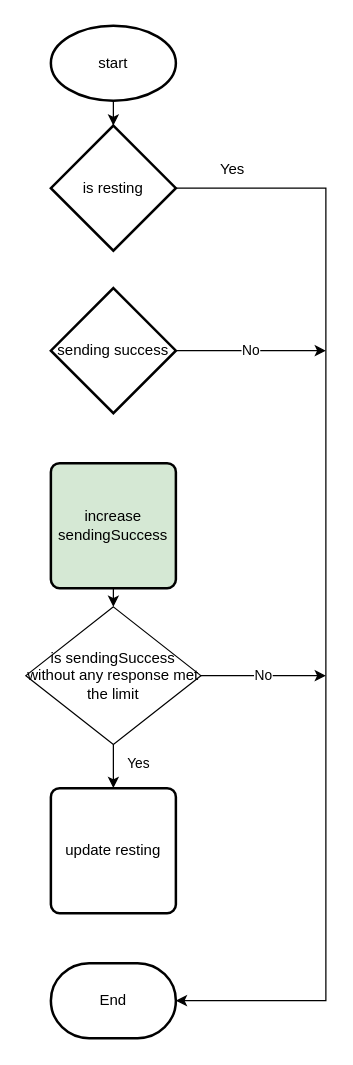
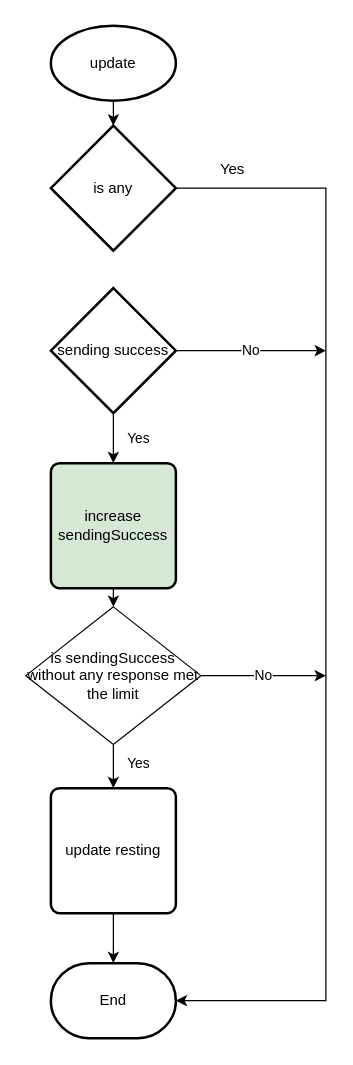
  <mxCell id="0" />
  <mxCell id="1" parent="0" />
  <mxCell id="2" value="No" style="edgeStyle=orthogonalEdgeStyle;rounded=0;orthogonalLoop=1;jettySize=auto;html=1;" edge="1" parent="1" source="4"><mxGeometry relative="1" as="geometry"><mxPoint x="260" y="280" as="targetPoint" /></mxGeometry></mxCell>
+ <mxCell id="3" value="Yes" style="edgeStyle=orthogonalEdgeStyle;rounded=0;orthogonalLoop=1;jettySize=auto;html=1;exitX=0.5;exitY=1;exitDx=0;exitDy=0;exitPerimeter=0;entryX=0.5;entryY=0;entryDx=0;entryDy=0;" edge="1" parent="1" source="4" target="6"><mxGeometry y="20" relative="1" as="geometry"><mxPoint as="offset" /></mxGeometry></mxCell>
  <mxCell id="4" value="sending success " style="strokeWidth=2;html=1;shape=mxgraph.flowchart.decision;whiteSpace=wrap;" vertex="1" parent="1"><mxGeometry x="40" y="230" width="100" height="100" as="geometry" /></mxCell>
  <mxCell id="5" style="edgeStyle=orthogonalEdgeStyle;rounded=0;orthogonalLoop=1;jettySize=auto;html=1;exitX=0.5;exitY=1;exitDx=0;exitDy=0;entryX=0.5;entryY=0;entryDx=0;entryDy=0;" edge="1" parent="1" source="6" target="9"><mxGeometry relative="1" as="geometry" /></mxCell>
  <mxCell id="6" value="increase sendingSuccess" style="rounded=1;whiteSpace=wrap;html=1;absoluteArcSize=1;arcSize=14;strokeWidth=2;fillColor=#d5e8d4;" vertex="1" parent="1"><mxGeometry x="40" y="370" width="100" height="100" as="geometry" /></mxCell>
  <mxCell id="7" value="No" style="edgeStyle=orthogonalEdgeStyle;rounded=0;orthogonalLoop=1;jettySize=auto;html=1;exitX=1;exitY=0.5;exitDx=0;exitDy=0;" edge="1" parent="1" source="9"><mxGeometry relative="1" as="geometry"><mxPoint x="260" y="540" as="targetPoint" /></mxGeometry></mxCell>
  <mxCell id="8" value="Yes" style="edgeStyle=orthogonalEdgeStyle;rounded=0;orthogonalLoop=1;jettySize=auto;html=1;exitX=0.5;exitY=1;exitDx=0;exitDy=0;entryX=0.5;entryY=0;entryDx=0;entryDy=0;" edge="1" parent="1" source="9" target="13"><mxGeometry x="-0.143" y="20" relative="1" as="geometry"><mxPoint as="offset" /></mxGeometry></mxCell>
  <mxCell id="9" value="is sendingSuccess without any response met the limit" style="rhombus;whiteSpace=wrap;html=1;" vertex="1" parent="1"><mxGeometry x="20" y="485" width="140" height="110" as="geometry" /></mxCell>
  <mxCell id="10" style="edgeStyle=orthogonalEdgeStyle;rounded=0;orthogonalLoop=1;jettySize=auto;html=1;entryX=1;entryY=0.5;entryDx=0;entryDy=0;entryPerimeter=0;" edge="1" parent="1" source="11" target="14"><mxGeometry relative="1" as="geometry"><Array as="points"><mxPoint x="260" y="150" /><mxPoint x="260" y="800" /></Array></mxGeometry></mxCell>
- <mxCell id="11" value="is resting" style="strokeWidth=2;html=1;shape=mxgraph.flowchart.decision;whiteSpace=wrap;" vertex="1" parent="1"><mxGeometry x="40" y="100" width="100" height="100" as="geometry" /></mxCell>
+ <mxCell id="11" value="is any" style="strokeWidth=2;html=1;shape=mxgraph.flowchart.decision;whiteSpace=wrap;" vertex="1" parent="1"><mxGeometry x="40" y="100" width="100" height="100" as="geometry" /></mxCell>
+ <mxCell id="12" style="edgeStyle=orthogonalEdgeStyle;rounded=0;orthogonalLoop=1;jettySize=auto;html=1;entryX=0.5;entryY=0;entryDx=0;entryDy=0;entryPerimeter=0;" edge="1" parent="1" source="13" target="14"><mxGeometry relative="1" as="geometry" /></mxCell>
  <mxCell id="13" value="update resting" style="rounded=1;whiteSpace=wrap;html=1;absoluteArcSize=1;arcSize=14;strokeWidth=2;" vertex="1" parent="1"><mxGeometry x="40" y="630" width="100" height="100" as="geometry" /></mxCell>
  <mxCell id="14" value="End" style="strokeWidth=2;html=1;shape=mxgraph.flowchart.terminator;whiteSpace=wrap;" vertex="1" parent="1"><mxGeometry x="40" y="770" width="100" height="60" as="geometry" /></mxCell>
  <mxCell id="15" style="edgeStyle=orthogonalEdgeStyle;rounded=0;orthogonalLoop=1;jettySize=auto;html=1;exitX=0.5;exitY=1;exitDx=0;exitDy=0;exitPerimeter=0;" edge="1" parent="1" source="16" target="11"><mxGeometry relative="1" as="geometry" /></mxCell>
- <mxCell id="16" value="start" style="strokeWidth=2;html=1;shape=mxgraph.flowchart.start_1;whiteSpace=wrap;" vertex="1" parent="1"><mxGeometry x="40" y="20" width="100" height="60" as="geometry" /></mxCell>
+ <mxCell id="16" value="update" style="strokeWidth=2;html=1;shape=mxgraph.flowchart.start_1;whiteSpace=wrap;" vertex="1" parent="1"><mxGeometry x="40" y="20" width="100" height="60" as="geometry" /></mxCell>
  <mxCell id="17" value="Yes" style="text;html=1;align=center;verticalAlign=middle;resizable=0;points=[];autosize=1;strokeColor=none;fillColor=none;" vertex="1" parent="1"><mxGeometry x="160" y="120" width="50" height="30" as="geometry" /></mxCell>
